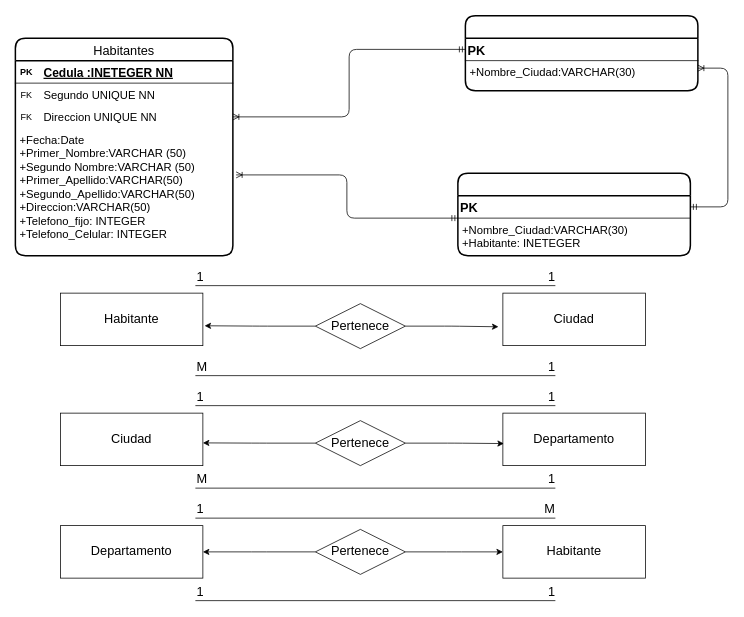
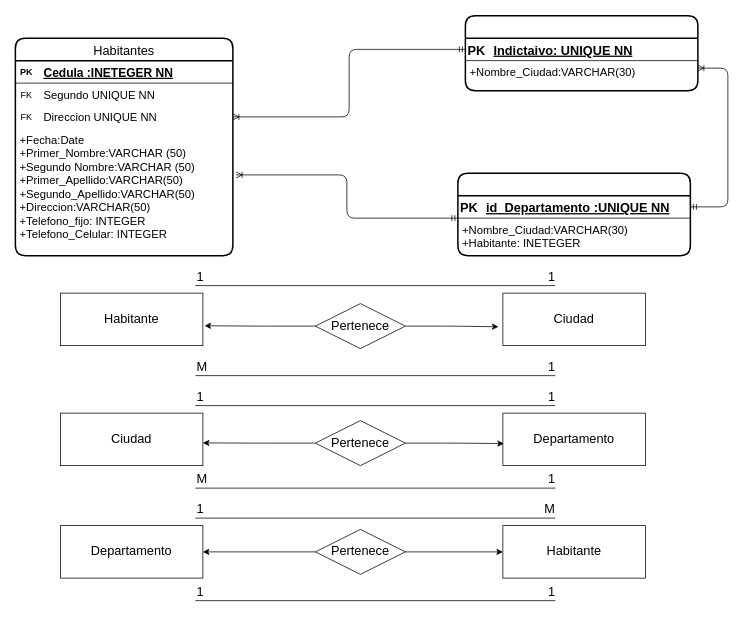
  <mxCell id="0" />
  <mxCell id="1" parent="0" />
  <mxCell id="2" value="Habitantes" style="swimlane;childLayout=stackLayout;horizontal=1;startSize=30;horizontalStack=0;rounded=1;fontSize=17;fontStyle=0;strokeWidth=2;resizeParent=0;resizeLast=1;shadow=0;dashed=0;align=center;swimlaneFillColor=#FFFFFF;" parent="1" vertex="1"><mxGeometry x="20" y="50" width="290" height="290" as="geometry" /></mxCell>
  <mxCell id="3" value="" style="shape=table;startSize=0;container=1;collapsible=1;childLayout=tableLayout;fixedRows=1;rowLines=0;fontStyle=0;align=center;resizeLast=1;strokeColor=none;fillColor=none;fontColor=#000000;" parent="2" vertex="1"><mxGeometry y="30" width="290" height="30" as="geometry" /></mxCell>
  <mxCell id="4" value="" style="shape=partialRectangle;collapsible=0;dropTarget=0;pointerEvents=0;fillColor=none;top=0;left=0;bottom=1;right=0;points=[[0,0.5],[1,0.5]];portConstraint=eastwest;fontColor=#000000;" parent="3" vertex="1"><mxGeometry width="290" height="30" as="geometry" /></mxCell>
  <mxCell id="5" value="PK" style="shape=partialRectangle;connectable=0;fillColor=none;top=0;left=0;bottom=0;right=0;fontStyle=1;overflow=hidden;fontColor=#000000;" parent="4" vertex="1"><mxGeometry width="30" height="30" as="geometry"><mxRectangle width="30" height="30" as="alternateBounds" /></mxGeometry></mxCell>
  <mxCell id="6" value="Cedula :INETEGER NN" style="shape=partialRectangle;connectable=0;fillColor=none;top=0;left=0;bottom=0;right=0;align=left;spacingLeft=6;fontStyle=5;overflow=hidden;fontColor=#000000;fontSize=16;" parent="4" vertex="1"><mxGeometry x="30" width="260" height="30" as="geometry"><mxRectangle width="260" height="30" as="alternateBounds" /></mxGeometry></mxCell>
  <mxCell id="7" value="" style="shape=table;startSize=0;container=1;collapsible=1;childLayout=tableLayout;fixedRows=1;rowLines=0;fontStyle=0;align=center;resizeLast=1;strokeColor=none;fillColor=none;fontColor=#000000;" parent="2" vertex="1"><mxGeometry y="60" width="290" height="30" as="geometry" /></mxCell>
  <mxCell id="8" value="" style="shape=partialRectangle;collapsible=0;dropTarget=0;pointerEvents=0;fillColor=none;top=0;left=0;bottom=0;right=0;points=[[0,0.5],[1,0.5]];portConstraint=eastwest;fontColor=#000000;" parent="7" vertex="1"><mxGeometry width="290" height="30" as="geometry" /></mxCell>
  <mxCell id="9" value="FK" style="shape=partialRectangle;connectable=0;fillColor=none;top=0;left=0;bottom=0;right=0;fontStyle=0;overflow=hidden;fontColor=#000000;" parent="8" vertex="1"><mxGeometry width="30" height="30" as="geometry"><mxRectangle width="30" height="30" as="alternateBounds" /></mxGeometry></mxCell>
  <mxCell id="10" value="Segundo UNIQUE NN" style="shape=partialRectangle;connectable=0;fillColor=none;top=0;left=0;bottom=0;right=0;align=left;spacingLeft=6;fontStyle=0;overflow=hidden;fontColor=#000000;fontSize=15;" parent="8" vertex="1"><mxGeometry x="30" width="260" height="30" as="geometry"><mxRectangle width="260" height="30" as="alternateBounds" /></mxGeometry></mxCell>
  <mxCell id="11" value="" style="shape=table;startSize=0;container=1;collapsible=1;childLayout=tableLayout;fixedRows=1;rowLines=0;fontStyle=0;align=center;resizeLast=1;strokeColor=none;fillColor=none;fontColor=#000000;" parent="2" vertex="1"><mxGeometry y="90" width="290" height="30" as="geometry" /></mxCell>
  <mxCell id="12" value="" style="shape=partialRectangle;collapsible=0;dropTarget=0;pointerEvents=0;fillColor=none;top=0;left=0;bottom=0;right=0;points=[[0,0.5],[1,0.5]];portConstraint=eastwest;fontColor=#000000;" parent="11" vertex="1"><mxGeometry width="290" height="30" as="geometry" /></mxCell>
  <mxCell id="13" value="FK" style="shape=partialRectangle;connectable=0;fillColor=none;top=0;left=0;bottom=0;right=0;fontStyle=0;overflow=hidden;fontColor=#000000;" parent="12" vertex="1"><mxGeometry width="30" height="30" as="geometry"><mxRectangle width="30" height="30" as="alternateBounds" /></mxGeometry></mxCell>
  <mxCell id="14" value="Direccion UNIQUE NN" style="shape=partialRectangle;connectable=0;fillColor=none;top=0;left=0;bottom=0;right=0;align=left;spacingLeft=6;fontStyle=0;overflow=hidden;fontColor=#000000;fontSize=15;" parent="12" vertex="1"><mxGeometry x="30" width="260" height="30" as="geometry"><mxRectangle width="260" height="30" as="alternateBounds" /></mxGeometry></mxCell>
  <mxCell id="15" value="+Fecha:Date&#10;+Primer_Nombre:VARCHAR (50) &#10;+Segundo Nombre:VARCHAR (50)&#10;+Primer_Apellido:VARCHAR(50)&#10;+Segundo_Apellido:VARCHAR(50)&#10;+Direccion:VARCHAR(50)&#10;+Telefono_fijo: INTEGER&#10;+Telefono_Celular: INTEGER" style="align=left;strokeColor=none;fillColor=none;spacingLeft=4;fontSize=15;verticalAlign=top;resizable=0;rotatable=0;part=1;fontColor=#000000;" parent="2" vertex="1"><mxGeometry y="120" width="290" height="170" as="geometry" /></mxCell>
  <mxCell id="16" value="Departamento" style="swimlane;childLayout=stackLayout;horizontal=1;startSize=30;horizontalStack=0;rounded=1;fontSize=17;fontStyle=0;strokeWidth=2;resizeParent=0;resizeLast=1;shadow=0;dashed=0;align=center;fontColor=#FFFFFF;swimlaneFillColor=#FFFFFF;" parent="1" vertex="1"><mxGeometry x="610" y="230" width="310" height="110" as="geometry" /></mxCell>
  <mxCell id="17" value="" style="shape=table;startSize=0;container=1;collapsible=1;childLayout=tableLayout;fixedRows=1;rowLines=0;fontStyle=0;align=center;resizeLast=1;strokeColor=none;fillColor=none;fontSize=17;fontColor=#FFFFFF;" parent="16" vertex="1"><mxGeometry y="30" width="310" height="30" as="geometry" /></mxCell>
  <mxCell id="18" value="" style="shape=partialRectangle;collapsible=0;dropTarget=0;pointerEvents=0;fillColor=none;top=0;left=0;bottom=1;right=0;points=[[0,0.5],[1,0.5]];portConstraint=eastwest;fontSize=17;fontColor=#FFFFFF;" parent="17" vertex="1"><mxGeometry width="310" height="30" as="geometry" /></mxCell>
  <mxCell id="19" value="PK" style="shape=partialRectangle;connectable=0;fillColor=none;top=0;left=0;bottom=0;right=0;fontStyle=1;overflow=hidden;fontSize=17;fontColor=#000000;" parent="18" vertex="1"><mxGeometry width="30" height="30" as="geometry"><mxRectangle width="30" height="30" as="alternateBounds" /></mxGeometry></mxCell>
+ <mxCell id="20" value="id_Departamento :UNIQUE NN" style="shape=partialRectangle;connectable=0;fillColor=none;top=0;left=0;bottom=0;right=0;align=left;spacingLeft=6;fontStyle=5;overflow=hidden;fontSize=17;fontColor=#000000;" parent="18" vertex="1"><mxGeometry x="30" width="280" height="30" as="geometry"><mxRectangle width="280" height="30" as="alternateBounds" /></mxGeometry></mxCell>
  <mxCell id="21" value="+Nombre_Ciudad:VARCHAR(30)&#10;+Habitante: INETEGER" style="align=left;strokeColor=none;fillColor=none;spacingLeft=4;fontSize=15;verticalAlign=top;resizable=0;rotatable=0;part=1;fontColor=#000000;" parent="16" vertex="1"><mxGeometry y="60" width="310" height="50" as="geometry" /></mxCell>
  <mxCell id="22" value="Departamento" style="swimlane;childLayout=stackLayout;horizontal=1;startSize=30;horizontalStack=0;rounded=1;fontSize=17;fontStyle=0;strokeWidth=2;resizeParent=0;resizeLast=1;shadow=0;dashed=0;align=center;fontColor=#FFFFFF;swimlaneFillColor=#FFFFFF;" parent="1" vertex="1"><mxGeometry x="620" y="20" width="310" height="100" as="geometry" /></mxCell>
  <mxCell id="23" value="" style="shape=table;startSize=0;container=1;collapsible=1;childLayout=tableLayout;fixedRows=1;rowLines=0;fontStyle=0;align=center;resizeLast=1;strokeColor=none;fillColor=none;fontSize=17;fontColor=#FFFFFF;" parent="22" vertex="1"><mxGeometry y="30" width="310" height="30" as="geometry" /></mxCell>
  <mxCell id="24" value="" style="shape=partialRectangle;collapsible=0;dropTarget=0;pointerEvents=0;fillColor=none;top=0;left=0;bottom=1;right=0;points=[[0,0.5],[1,0.5]];portConstraint=eastwest;fontSize=17;fontColor=#FFFFFF;" parent="23" vertex="1"><mxGeometry width="310" height="30" as="geometry" /></mxCell>
  <mxCell id="25" value="PK" style="shape=partialRectangle;connectable=0;fillColor=none;top=0;left=0;bottom=0;right=0;fontStyle=1;overflow=hidden;fontSize=17;fontColor=#000000;align=center;" parent="24" vertex="1"><mxGeometry width="30" height="30" as="geometry"><mxRectangle width="30" height="30" as="alternateBounds" /></mxGeometry></mxCell>
+ <mxCell id="26" value="Indictaivo: UNIQUE NN" style="shape=partialRectangle;connectable=0;fillColor=none;top=0;left=0;bottom=0;right=0;align=left;spacingLeft=6;fontStyle=5;overflow=hidden;fontSize=17;fontColor=#000000;" parent="24" vertex="1"><mxGeometry x="30" width="280" height="30" as="geometry"><mxRectangle width="280" height="30" as="alternateBounds" /></mxGeometry></mxCell>
  <mxCell id="27" value="+Nombre_Ciudad:VARCHAR(30)" style="align=left;strokeColor=none;fillColor=none;spacingLeft=4;fontSize=15;verticalAlign=top;resizable=0;rotatable=0;part=1;fontColor=#000000;" parent="22" vertex="1"><mxGeometry y="60" width="310" height="40" as="geometry" /></mxCell>
  <mxCell id="28" value="" style="edgeStyle=elbowEdgeStyle;fontSize=12;html=1;endArrow=ERoneToMany;startArrow=ERmandOne;fontColor=#000000;strokeColor=#000000;exitX=0;exitY=0.5;exitDx=0;exitDy=0;entryX=1;entryY=0.5;entryDx=0;entryDy=0;" parent="1" source="24" target="12" edge="1"><mxGeometry width="100" height="100" relative="1" as="geometry"><mxPoint x="540" y="50" as="sourcePoint" /><mxPoint x="445" y="450" as="targetPoint" /></mxGeometry></mxCell>
  <mxCell id="29" value="" style="edgeStyle=elbowEdgeStyle;fontSize=12;html=1;endArrow=ERoneToMany;startArrow=ERmandOne;fontColor=#000000;strokeColor=#000000;exitX=1;exitY=0.5;exitDx=0;exitDy=0;entryX=1;entryY=0.25;entryDx=0;entryDy=0;" parent="1" source="18" target="27" edge="1"><mxGeometry width="100" height="100" relative="1" as="geometry"><mxPoint x="830" y="190" as="sourcePoint" /><mxPoint x="775" y="150" as="targetPoint" /><Array as="points"><mxPoint x="970" y="200" /><mxPoint x="820" y="190" /></Array></mxGeometry></mxCell>
  <mxCell id="30" value="" style="edgeStyle=elbowEdgeStyle;fontSize=12;html=1;endArrow=ERoneToMany;startArrow=ERmandOne;fontColor=#000000;strokeColor=#000000;exitX=0;exitY=0;exitDx=0;exitDy=0;entryX=1.015;entryY=0.367;entryDx=0;entryDy=0;entryPerimeter=0;" parent="1" source="21" target="15" edge="1"><mxGeometry width="100" height="100" relative="1" as="geometry"><mxPoint x="620" y="320" as="sourcePoint" /><mxPoint x="310" y="410" as="targetPoint" /></mxGeometry></mxCell>
  <mxCell id="31" value="Habitante" style="whiteSpace=wrap;html=1;align=center;fontSize=17;fontColor=#000000;strokeColor=#000000;fillColor=#FFFFFF;" parent="1" vertex="1"><mxGeometry x="80" y="390" width="190" height="70" as="geometry" /></mxCell>
  <mxCell id="32" value="Ciudad" style="whiteSpace=wrap;html=1;align=center;fontSize=17;fontColor=#000000;strokeColor=#000000;fillColor=#FFFFFF;" parent="1" vertex="1"><mxGeometry x="80" y="550" width="190" height="70" as="geometry" /></mxCell>
  <mxCell id="33" value="Departamento" style="whiteSpace=wrap;html=1;align=center;fontSize=17;fontColor=#000000;strokeColor=#000000;fillColor=#FFFFFF;" parent="1" vertex="1"><mxGeometry x="80" y="700" width="190" height="70" as="geometry" /></mxCell>
  <mxCell id="34" value="Ciudad" style="whiteSpace=wrap;html=1;align=center;fontSize=17;fontColor=#000000;strokeColor=#000000;fillColor=#FFFFFF;" parent="1" vertex="1"><mxGeometry x="670" y="390" width="190" height="70" as="geometry" /></mxCell>
  <mxCell id="35" value="Departamento" style="whiteSpace=wrap;html=1;align=center;fontSize=17;fontColor=#000000;strokeColor=#000000;fillColor=#FFFFFF;" parent="1" vertex="1"><mxGeometry x="670" y="550" width="190" height="70" as="geometry" /></mxCell>
  <mxCell id="36" value="Habitante" style="whiteSpace=wrap;html=1;align=center;fontSize=17;fontColor=#000000;strokeColor=#000000;fillColor=#FFFFFF;" parent="1" vertex="1"><mxGeometry x="670" y="700" width="190" height="70" as="geometry" /></mxCell>
  <mxCell id="37" value="" style="endArrow=none;html=1;rounded=0;fontSize=17;fontColor=#000000;strokeColor=#000000;" parent="1" edge="1"><mxGeometry relative="1" as="geometry"><mxPoint x="260" y="380" as="sourcePoint" /><mxPoint x="740" y="380" as="targetPoint" /></mxGeometry></mxCell>
  <mxCell id="38" value="1" style="resizable=0;html=1;align=left;verticalAlign=bottom;fontSize=17;fontColor=#000000;strokeColor=#000000;fillColor=#FFFFFF;" parent="37" connectable="0" vertex="1"><mxGeometry x="-1" relative="1" as="geometry" /></mxCell>
  <mxCell id="39" value="1" style="resizable=0;html=1;align=right;verticalAlign=bottom;fontSize=17;fontColor=#000000;strokeColor=#000000;fillColor=#FFFFFF;" parent="37" connectable="0" vertex="1"><mxGeometry x="1" relative="1" as="geometry" /></mxCell>
  <mxCell id="40" value="" style="endArrow=none;html=1;rounded=0;fontSize=17;fontColor=#000000;strokeColor=#000000;" parent="1" edge="1"><mxGeometry relative="1" as="geometry"><mxPoint x="260" y="500" as="sourcePoint" /><mxPoint x="740" y="500" as="targetPoint" /></mxGeometry></mxCell>
  <mxCell id="41" value="M" style="resizable=0;html=1;align=left;verticalAlign=bottom;fontSize=17;fontColor=#000000;strokeColor=#000000;fillColor=#FFFFFF;" parent="40" connectable="0" vertex="1"><mxGeometry x="-1" relative="1" as="geometry" /></mxCell>
  <mxCell id="42" value="1" style="resizable=0;html=1;align=right;verticalAlign=bottom;fontSize=17;fontColor=#000000;strokeColor=#000000;fillColor=#FFFFFF;" parent="40" connectable="0" vertex="1"><mxGeometry x="1" relative="1" as="geometry" /></mxCell>
  <mxCell id="43" value="" style="endArrow=none;html=1;rounded=0;fontSize=17;fontColor=#000000;strokeColor=#000000;" parent="1" edge="1"><mxGeometry relative="1" as="geometry"><mxPoint x="260" y="650" as="sourcePoint" /><mxPoint x="740" y="650" as="targetPoint" /></mxGeometry></mxCell>
  <mxCell id="44" value="M" style="resizable=0;html=1;align=left;verticalAlign=bottom;fontSize=17;fontColor=#000000;strokeColor=#000000;fillColor=#FFFFFF;" parent="43" connectable="0" vertex="1"><mxGeometry x="-1" relative="1" as="geometry" /></mxCell>
  <mxCell id="45" value="1" style="resizable=0;html=1;align=right;verticalAlign=bottom;fontSize=17;fontColor=#000000;strokeColor=#000000;fillColor=#FFFFFF;" parent="43" connectable="0" vertex="1"><mxGeometry x="1" relative="1" as="geometry" /></mxCell>
  <mxCell id="46" value="" style="endArrow=none;html=1;rounded=0;fontSize=17;fontColor=#000000;strokeColor=#000000;" parent="1" edge="1"><mxGeometry relative="1" as="geometry"><mxPoint x="260" y="800" as="sourcePoint" /><mxPoint x="740" y="800" as="targetPoint" /></mxGeometry></mxCell>
  <mxCell id="47" value="1" style="resizable=0;html=1;align=left;verticalAlign=bottom;fontSize=17;fontColor=#000000;strokeColor=#000000;fillColor=#FFFFFF;" parent="46" connectable="0" vertex="1"><mxGeometry x="-1" relative="1" as="geometry" /></mxCell>
  <mxCell id="48" value="1" style="resizable=0;html=1;align=right;verticalAlign=bottom;fontSize=17;fontColor=#000000;strokeColor=#000000;fillColor=#FFFFFF;" parent="46" connectable="0" vertex="1"><mxGeometry x="1" relative="1" as="geometry" /></mxCell>
  <mxCell id="49" value="" style="endArrow=none;html=1;rounded=0;fontSize=17;fontColor=#000000;strokeColor=#000000;" parent="1" edge="1"><mxGeometry relative="1" as="geometry"><mxPoint x="260" y="540" as="sourcePoint" /><mxPoint x="740" y="540" as="targetPoint" /></mxGeometry></mxCell>
  <mxCell id="50" value="1" style="resizable=0;html=1;align=left;verticalAlign=bottom;fontSize=17;fontColor=#000000;strokeColor=#000000;fillColor=#FFFFFF;" parent="49" connectable="0" vertex="1"><mxGeometry x="-1" relative="1" as="geometry" /></mxCell>
  <mxCell id="51" value="1" style="resizable=0;html=1;align=right;verticalAlign=bottom;fontSize=17;fontColor=#000000;strokeColor=#000000;fillColor=#FFFFFF;" parent="49" connectable="0" vertex="1"><mxGeometry x="1" relative="1" as="geometry" /></mxCell>
  <mxCell id="52" value="" style="endArrow=none;html=1;rounded=0;fontSize=17;fontColor=#000000;strokeColor=#000000;" parent="1" edge="1"><mxGeometry relative="1" as="geometry"><mxPoint x="260" y="690" as="sourcePoint" /><mxPoint x="740" y="690" as="targetPoint" /></mxGeometry></mxCell>
  <mxCell id="53" value="1" style="resizable=0;html=1;align=left;verticalAlign=bottom;fontSize=17;fontColor=#000000;strokeColor=#000000;fillColor=#FFFFFF;" parent="52" connectable="0" vertex="1"><mxGeometry x="-1" relative="1" as="geometry" /></mxCell>
  <mxCell id="54" value="M" style="resizable=0;html=1;align=right;verticalAlign=bottom;fontSize=17;fontColor=#000000;strokeColor=#000000;fillColor=#FFFFFF;" parent="52" connectable="0" vertex="1"><mxGeometry x="1" relative="1" as="geometry" /></mxCell>
  <mxCell id="55" style="edgeStyle=elbowEdgeStyle;html=1;entryX=-0.031;entryY=0.641;entryDx=0;entryDy=0;entryPerimeter=0;fontSize=17;fontColor=#000000;strokeColor=#000000;" parent="1" source="57" target="34" edge="1"><mxGeometry relative="1" as="geometry" /></mxCell>
  <mxCell id="56" style="edgeStyle=elbowEdgeStyle;html=1;entryX=1.012;entryY=0.622;entryDx=0;entryDy=0;entryPerimeter=0;fontSize=17;fontColor=#000000;strokeColor=#000000;" parent="1" source="57" target="31" edge="1"><mxGeometry relative="1" as="geometry" /></mxCell>
  <mxCell id="57" value="Pertenece" style="shape=rhombus;perimeter=rhombusPerimeter;whiteSpace=wrap;html=1;align=center;fontSize=17;fontColor=#000000;strokeColor=#000000;fillColor=#FFFFFF;" parent="1" vertex="1"><mxGeometry x="420" y="404" width="120" height="60" as="geometry" /></mxCell>
  <mxCell id="58" style="edgeStyle=elbowEdgeStyle;html=1;exitX=1;exitY=0.5;exitDx=0;exitDy=0;entryX=0.007;entryY=0.58;entryDx=0;entryDy=0;entryPerimeter=0;fontSize=17;fontColor=#000000;strokeColor=#000000;" parent="1" source="60" target="35" edge="1"><mxGeometry relative="1" as="geometry" /></mxCell>
  <mxCell id="59" style="edgeStyle=elbowEdgeStyle;html=1;exitX=0;exitY=0.5;exitDx=0;exitDy=0;entryX=1;entryY=0.567;entryDx=0;entryDy=0;entryPerimeter=0;fontSize=17;fontColor=#000000;strokeColor=#000000;" parent="1" source="60" target="32" edge="1"><mxGeometry relative="1" as="geometry" /></mxCell>
  <mxCell id="60" value="Pertenece" style="shape=rhombus;perimeter=rhombusPerimeter;whiteSpace=wrap;html=1;align=center;fontSize=17;fontColor=#000000;strokeColor=#000000;fillColor=#FFFFFF;" parent="1" vertex="1"><mxGeometry x="420" y="560" width="120" height="60" as="geometry" /></mxCell>
  <mxCell id="61" style="edgeStyle=elbowEdgeStyle;html=1;exitX=0;exitY=0.5;exitDx=0;exitDy=0;fontSize=17;fontColor=#000000;strokeColor=#000000;entryX=1;entryY=0.5;entryDx=0;entryDy=0;" parent="1" source="63" target="33" edge="1"><mxGeometry relative="1" as="geometry"><mxPoint x="280" y="735" as="targetPoint" /><Array as="points"><mxPoint x="345" y="760" /></Array></mxGeometry></mxCell>
  <mxCell id="62" style="edgeStyle=elbowEdgeStyle;html=1;exitX=1;exitY=0.5;exitDx=0;exitDy=0;entryX=0;entryY=0.5;entryDx=0;entryDy=0;fontSize=17;fontColor=#000000;strokeColor=#000000;" parent="1" source="63" target="36" edge="1"><mxGeometry relative="1" as="geometry" /></mxCell>
  <mxCell id="63" value="Pertenece" style="shape=rhombus;perimeter=rhombusPerimeter;whiteSpace=wrap;html=1;align=center;fontSize=17;fontColor=#000000;strokeColor=#000000;fillColor=#FFFFFF;" parent="1" vertex="1"><mxGeometry x="420" y="705" width="120" height="60" as="geometry" /></mxCell>
